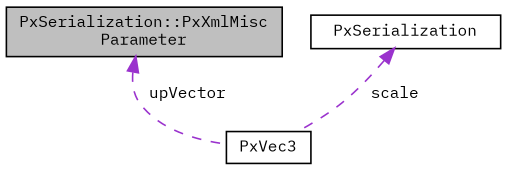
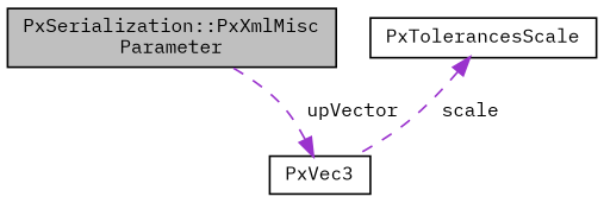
  digraph {
    fontname="IBM Plex Mono"
    node [color=black fillcolor=white fontname="IBM Plex Mono" fontsize=10 shape=record style=filled]
    edge [color=darkorchid3 dir=back fontname="IBM Plex Mono" fontsize=10 labelfontname=Helvetica labelfontsize=10 style=dashed]
    n1 [fillcolor=grey75 fontcolor=black height=0.2 label="PxSerialization::PxXmlMisc\lParameter" width=0.4]
-   n2 [height=0.2 label=PxSerialization width=0.4]
+   n2 [height=0.2 label=PxTolerancesScale width=0.4]
    n3 [height=0.2 label=PxVec3 width=0.4]
    n2 -> n3 [label=" scale"]
-   n1 -> n3 [label=" upVector"]
+   n3 -> n1 [label=" upVector"]
  }
